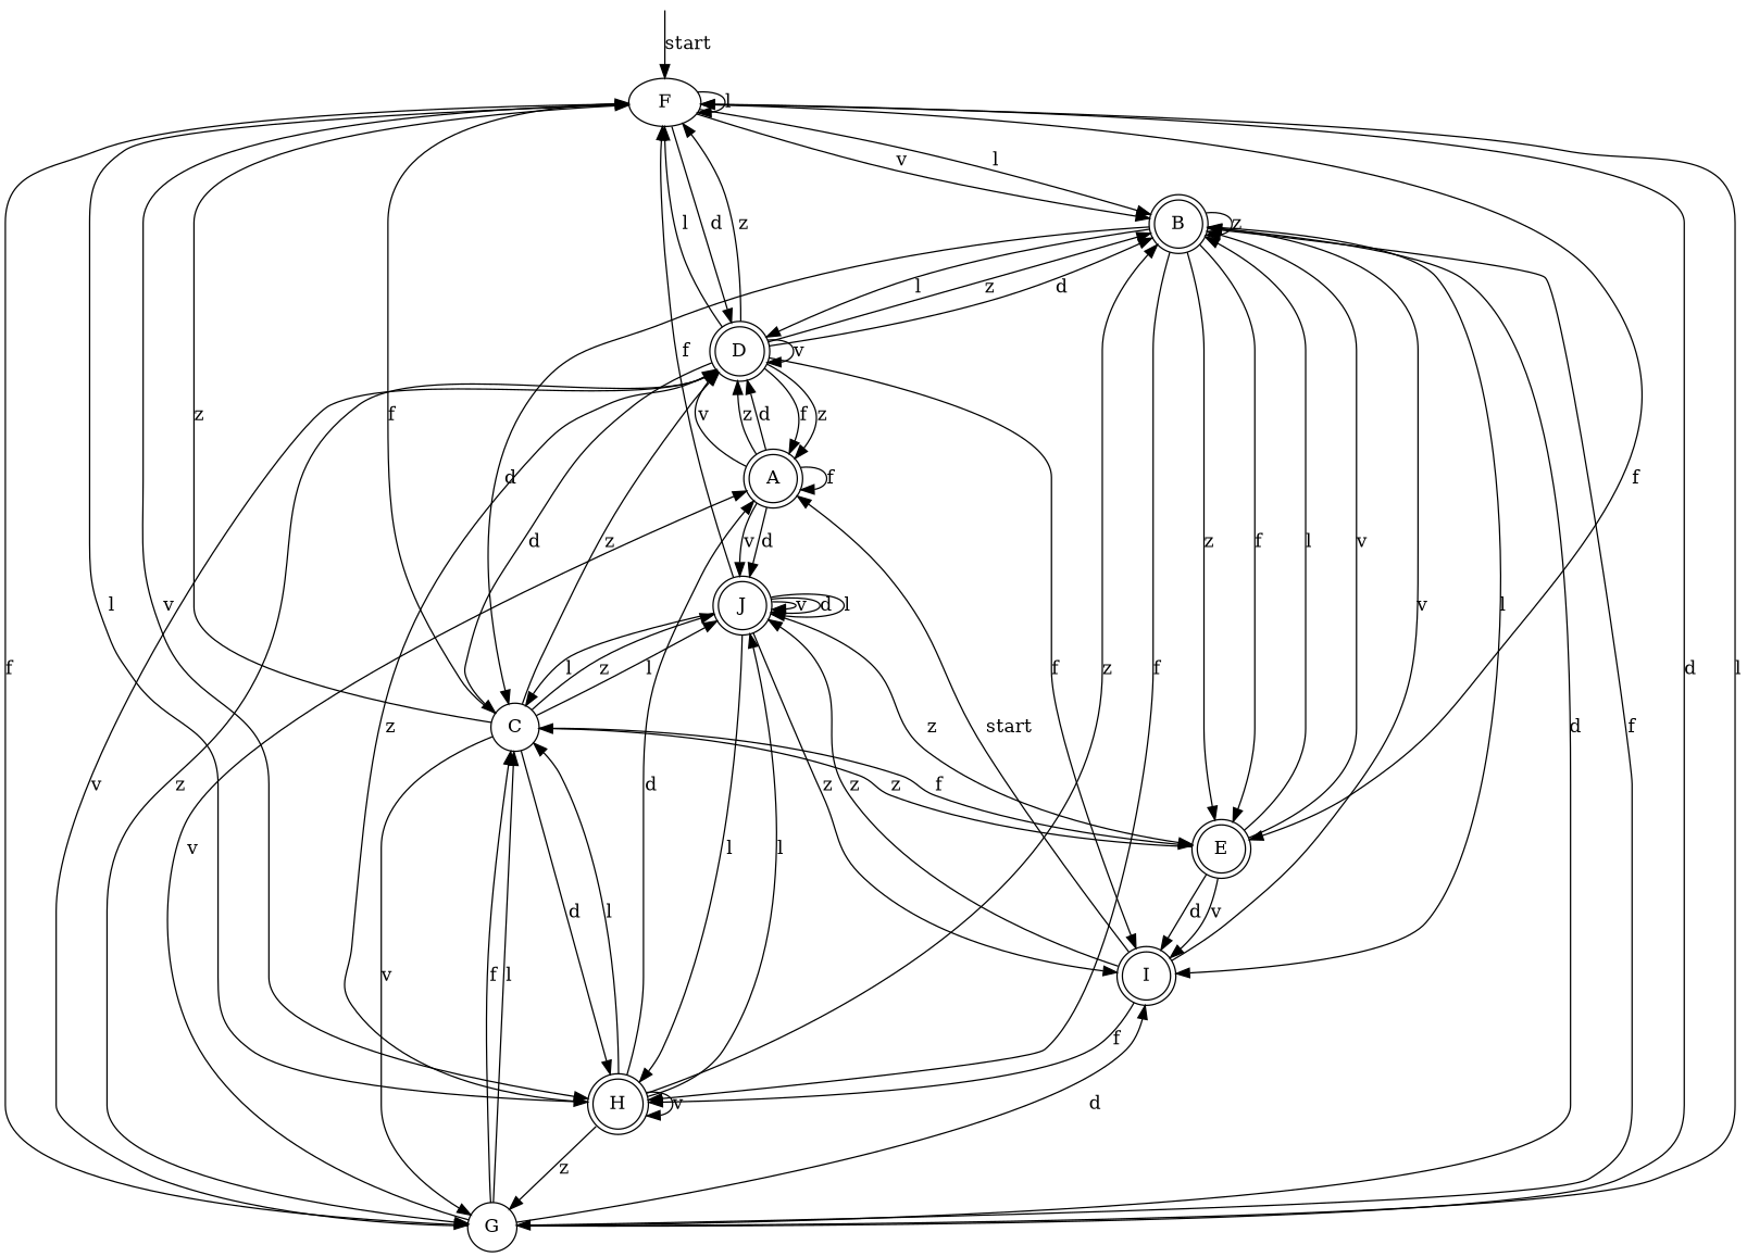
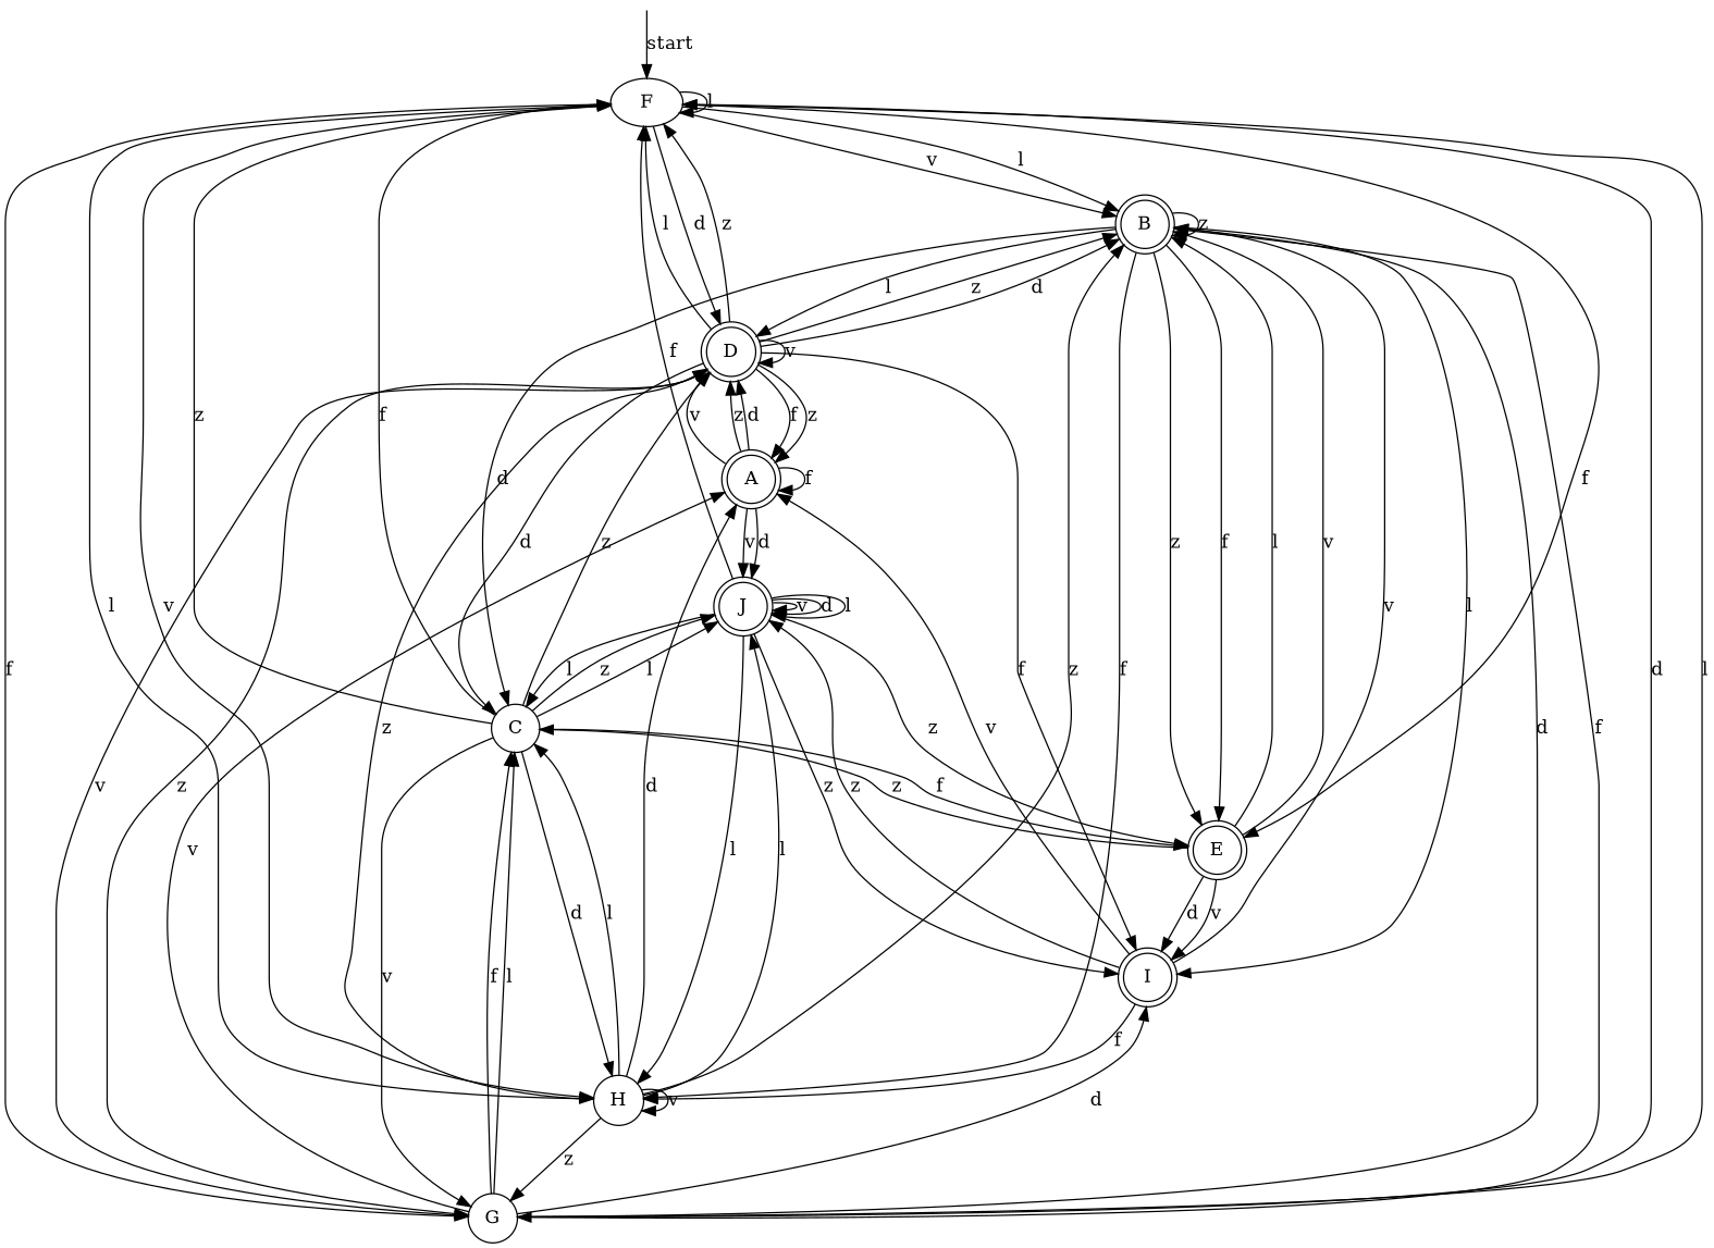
  digraph {
    rankdir=TB
    node [shape=doublecircle]
    __start [shape=point style=invis]
    F [shape=""]
    B
    D
-   H
+   H [shape=circle]
    G [shape=circle]
    E
    I
    C [shape=circle]
    A
    J
    __start -> F [label=start]
    F -> F [label=l]
    F -> B [label=l]
    F -> B [label=v]
    F -> D [label=d]
    F -> H [label=l]
    F -> H [label=v]
    F -> G [label=f]
    F -> E [label=f]
    B -> B [label=z]
    B -> D [label=l]
    B -> H [label=f]
    B -> G [label=f]
    B -> E [label=z]
    B -> E [label=f]
    B -> I [label=l]
    B -> C [label=d]
    D -> F [label=z]
    D -> F [label=l]
    D -> B [label=z]
    D -> B [label=d]
    D -> D [label=v]
    D -> G [label=z]
    D -> I [label=f]
    D -> C [label=d]
    D -> A [label=f]
    D -> A [label=z]
    H -> B [label=z]
    H -> D [label=z]
    H -> H [label=v]
    H -> G [label=z]
    H -> C [label=l]
    H -> A [label=d]
    H -> J [label=l]
    G -> F [label=d]
    G -> F [label=l]
    G -> B [label=d]
    G -> D [label=v]
    G -> I [label=d]
    G -> C [label=l]
    G -> C [label=f]
    G -> A [label=v]
    E -> B [label=l]
    E -> B [label=v]
    E -> I [label=d]
    E -> I [label=v]
    E -> C [label=z]
    I -> B [label=v]
    I -> H [label=f]
-   I -> A [label=start]
+   I -> A [label=v]
    I -> J [label=z]
    C -> F [label=f]
    C -> F [label=z]
    C -> D [label=z]
    C -> H [label=d]
    C -> G [label=v]
    C -> E [label=f]
    C -> J [label=z]
    C -> J [label=l]
    A -> D [label=v]
    A -> D [label=z]
    A -> D [label=d]
    A -> A [label=f]
    A -> J [label=v]
    A -> J [label=d]
    J -> F [label=f]
    J -> H [label=l]
    J -> E [label=z]
    J -> I [label=z]
    J -> C [label=l]
    J -> J [label=v]
    J -> J [label=d]
    J -> J [label=l]
  }
